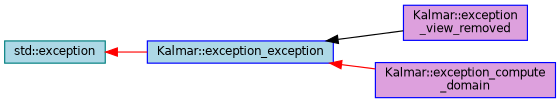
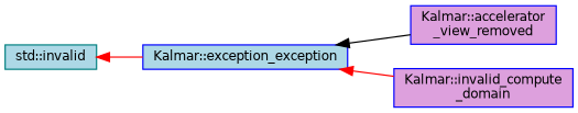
  digraph {
    rankdir=LR
    node [color=blue fillcolor=lightblue fontname=Helvetica fontsize=10 shape=record style=filled]
    edge [color=red dir=back fontname=Helvetica fontsize=10 labelfontname=Helvetica labelfontsize=10 style=solid]
-   n1 [color=teal height=0.2 label="std::exception" width=0.4]
+   n1 [color=teal height=0.2 label="std::invalid" width=0.4]
    n2 [height=0.2 label="Kalmar::exception_exception" width=0.4]
-   n3 [fillcolor=plum height=0.2 label="Kalmar::exception\l_view_removed" width=0.4]
-   n4 [fillcolor=plum height=0.2 label="Kalmar::exception_compute\l_domain" width=0.4]
+   n3 [fillcolor=plum height=0.2 label="Kalmar::accelerator\l_view_removed" width=0.4]
+   n4 [fillcolor=plum height=0.2 label="Kalmar::invalid_compute\l_domain" width=0.4]
    n1 -> n2
    n2 -> n3 [color=black]
    n2 -> n4
  }
